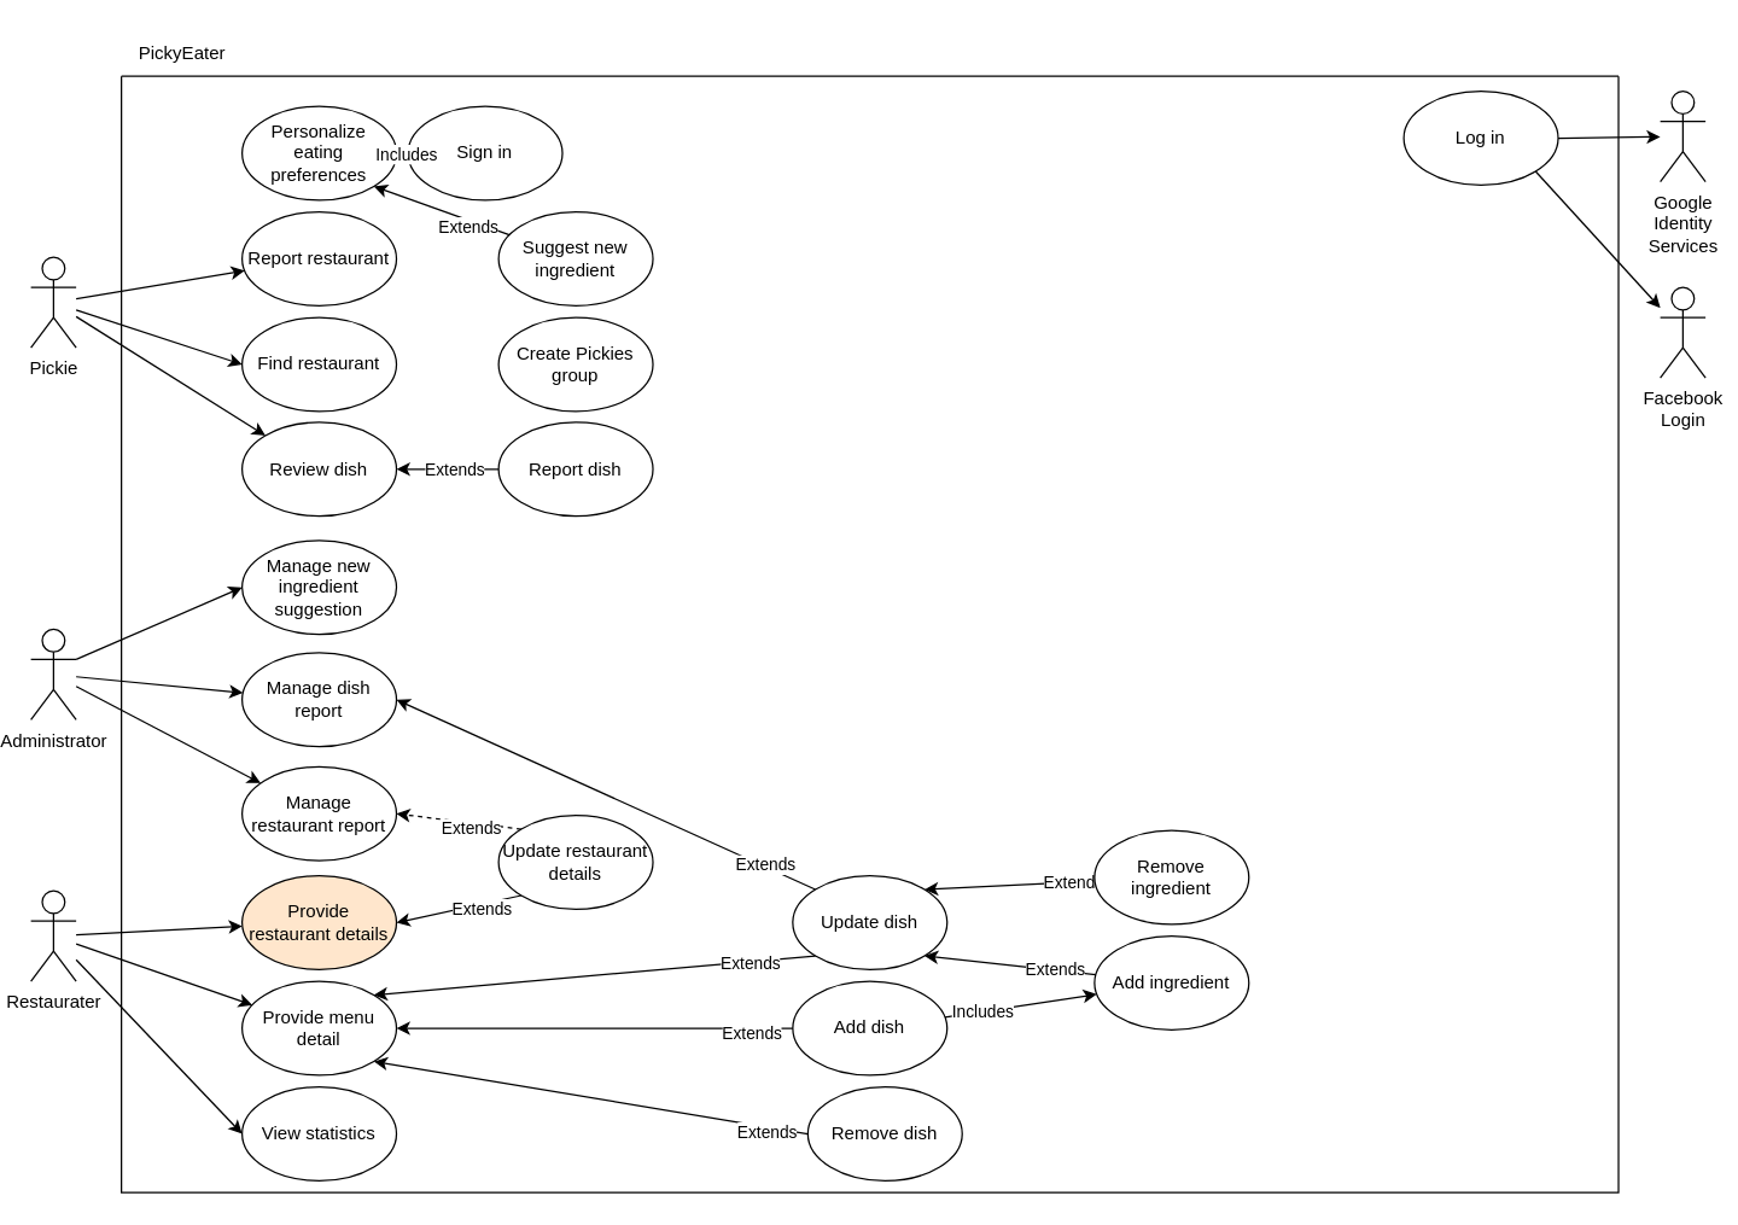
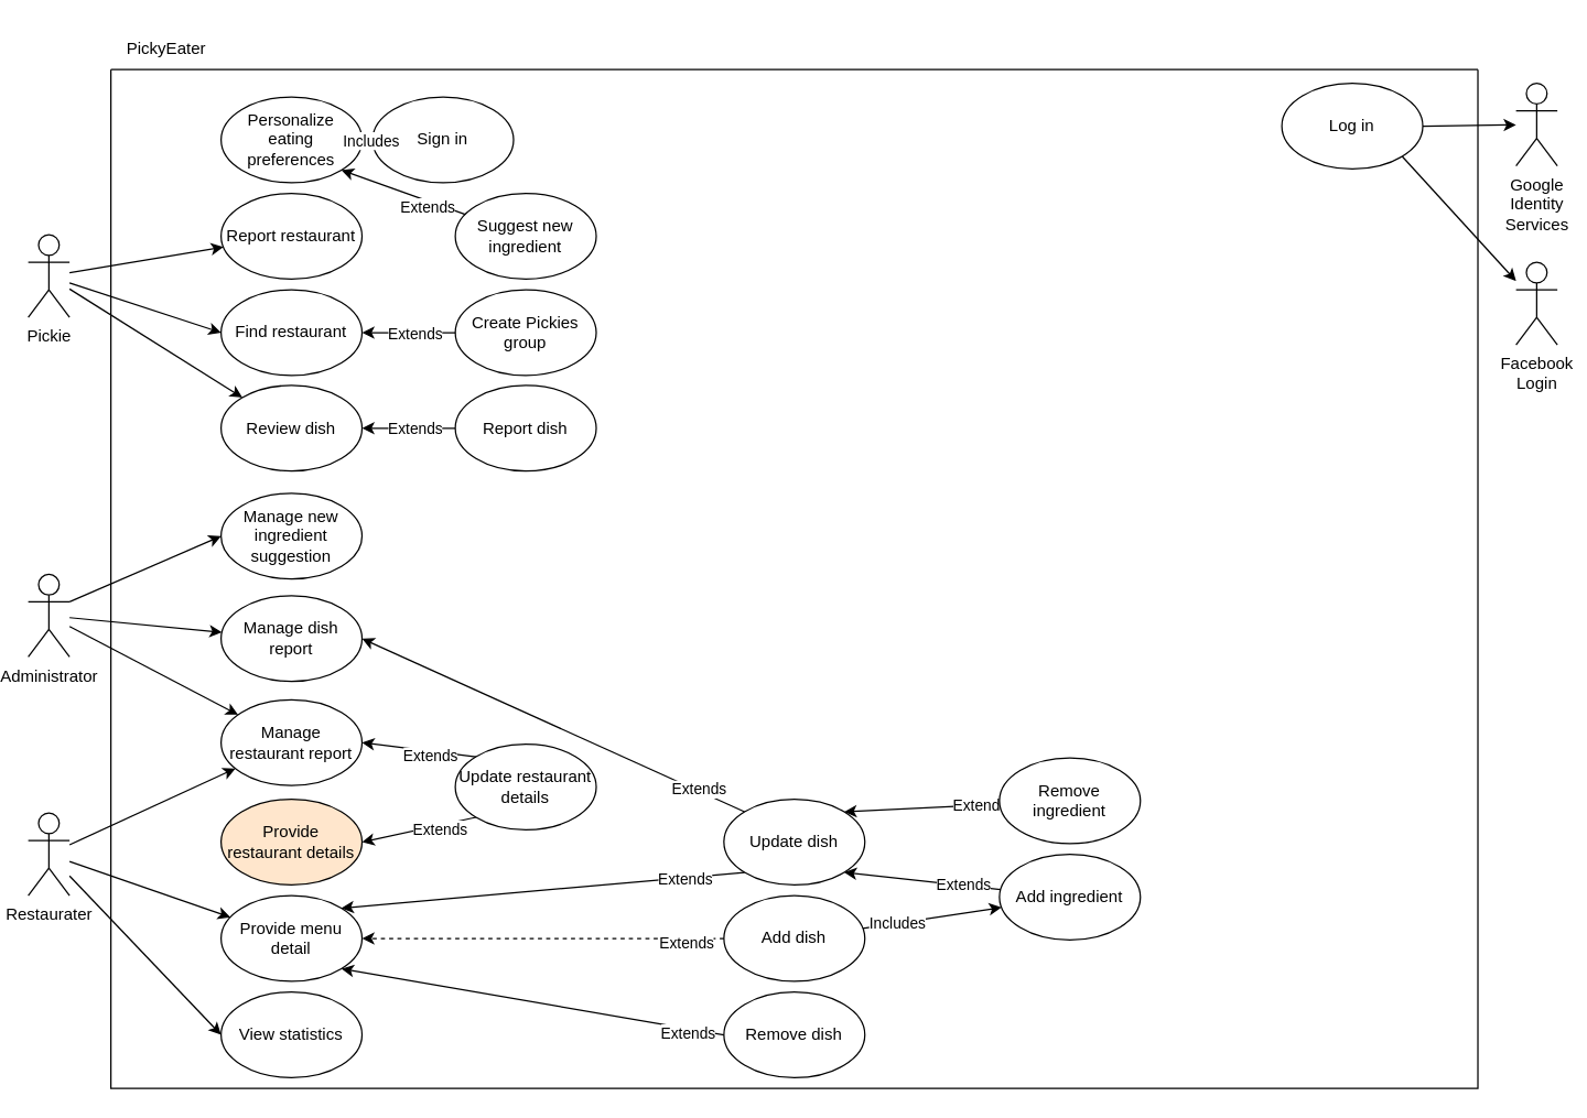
  <mxCell id="0" />
  <mxCell id="1" parent="0" />
  <mxCell id="2" value="" style="rounded=0;orthogonalLoop=1;jettySize=auto;html=1;" parent="1" source="5" target="30" edge="1"><mxGeometry relative="1" as="geometry" /></mxCell>
  <mxCell id="3" style="rounded=0;orthogonalLoop=1;jettySize=auto;html=1;entryX=0;entryY=0.5;entryDx=0;entryDy=0;" parent="1" source="5" target="49" edge="1"><mxGeometry relative="1" as="geometry" /></mxCell>
  <mxCell id="4" value="" style="rounded=0;orthogonalLoop=1;jettySize=auto;html=1;" parent="1" source="5" target="12" edge="1"><mxGeometry relative="1" as="geometry" /></mxCell>
  <mxCell id="5" value="Pickie" style="shape=umlActor;verticalLabelPosition=bottom;verticalAlign=top;html=1;" parent="1" vertex="1"><mxGeometry x="20" y="170" width="30" height="60" as="geometry" /></mxCell>
  <mxCell id="6" value="" style="rounded=0;orthogonalLoop=1;jettySize=auto;html=1;" parent="1" source="9" target="38" edge="1"><mxGeometry relative="1" as="geometry"><mxPoint x="40" y="685" as="sourcePoint" /></mxGeometry></mxCell>
  <mxCell id="7" value="" style="rounded=0;orthogonalLoop=1;jettySize=auto;html=1;entryX=0;entryY=0.5;entryDx=0;entryDy=0;" parent="1" source="9" target="48" edge="1"><mxGeometry relative="1" as="geometry"><mxPoint x="40" y="690" as="sourcePoint" /></mxGeometry></mxCell>
- <mxCell id="8" value="" style="rounded=0;orthogonalLoop=1;jettySize=auto;html=1;" parent="1" source="9" target="45" edge="1"><mxGeometry relative="1" as="geometry" /></mxCell>
+ <mxCell id="8" value="" style="rounded=0;orthogonalLoop=1;jettySize=auto;html=1;" parent="1" source="9" target="17" edge="1"><mxGeometry relative="1" as="geometry" /></mxCell>
  <mxCell id="9" value="Restaurater" style="shape=umlActor;verticalLabelPosition=bottom;verticalAlign=top;html=1;" parent="1" vertex="1"><mxGeometry x="20" y="590" width="30" height="60" as="geometry" /></mxCell>
  <mxCell id="10" value="Google&lt;br&gt;Identity &lt;br&gt;Services" style="shape=umlActor;verticalLabelPosition=bottom;verticalAlign=top;html=1;" parent="1" vertex="1"><mxGeometry x="1100" y="60" width="30" height="60" as="geometry" /></mxCell>
  <mxCell id="11" value="" style="swimlane;startSize=0;" parent="1" vertex="1"><mxGeometry x="80" y="50" width="992.308" height="740" as="geometry"><mxRectangle x="100" y="40" width="50" height="40" as="alternateBounds" /></mxGeometry></mxCell>
  <mxCell id="12" value="Review dish" style="ellipse;whiteSpace=wrap;html=1;movable=1;resizable=1;rotatable=1;deletable=1;editable=1;locked=0;connectable=1;" parent="11" vertex="1"><mxGeometry x="79.996" y="229.45" width="102.308" height="62.222" as="geometry" /></mxCell>
  <mxCell id="13" style="rounded=0;orthogonalLoop=1;jettySize=auto;html=1;entryX=1;entryY=0.5;entryDx=0;entryDy=0;" parent="11" source="15" target="12" edge="1"><mxGeometry relative="1" as="geometry" /></mxCell>
  <mxCell id="14" value="Extends" style="edgeLabel;html=1;align=center;verticalAlign=middle;resizable=0;points=[];" vertex="1" connectable="0" parent="13"><mxGeometry x="-0.35" y="-1" relative="1" as="geometry"><mxPoint x="-8" y="1" as="offset" /></mxGeometry></mxCell>
  <mxCell id="15" value="Report dish" style="ellipse;whiteSpace=wrap;html=1;movable=1;resizable=1;rotatable=1;deletable=1;editable=1;locked=0;connectable=1;" parent="11" vertex="1"><mxGeometry x="250.002" y="229.45" width="102.308" height="62.222" as="geometry" /></mxCell>
  <mxCell id="16" value="Create Pickies group" style="ellipse;whiteSpace=wrap;html=1;movable=1;resizable=1;rotatable=1;deletable=1;editable=1;locked=0;connectable=1;" parent="11" vertex="1"><mxGeometry x="250.005" y="160.003" width="102.308" height="62.222" as="geometry" /></mxCell>
  <mxCell id="17" value="Manage restaurant report" style="ellipse;whiteSpace=wrap;html=1;movable=1;resizable=1;rotatable=1;deletable=1;editable=1;locked=0;connectable=1;" parent="11" vertex="1"><mxGeometry x="80" y="457.788" width="102.308" height="62.222" as="geometry" /></mxCell>
- <mxCell id="18" value="Remove dish" style="ellipse;whiteSpace=wrap;html=1;movable=1;resizable=1;rotatable=1;deletable=1;editable=1;locked=0;connectable=1;" parent="11" vertex="1"><mxGeometry x="454.985" y="670.003" width="102.308" height="62.222" as="geometry" /></mxCell>
+ <mxCell id="18" value="Remove dish" style="ellipse;whiteSpace=wrap;html=1;movable=1;resizable=1;rotatable=1;deletable=1;editable=1;locked=0;connectable=1;" parent="11" vertex="1"><mxGeometry x="444.985" y="670.003" width="102.308" height="62.222" as="geometry" /></mxCell>
  <mxCell id="19" value="" style="rounded=0;orthogonalLoop=1;jettySize=auto;html=1;" parent="11" source="21" target="28" edge="1"><mxGeometry relative="1" as="geometry" /></mxCell>
  <mxCell id="20" value="Includes" style="edgeLabel;html=1;align=center;verticalAlign=middle;resizable=0;points=[];" vertex="1" connectable="0" parent="19"><mxGeometry x="0.469" y="-1" relative="1" as="geometry"><mxPoint x="-50" y="6" as="offset" /></mxGeometry></mxCell>
  <mxCell id="21" value="Add dish" style="ellipse;whiteSpace=wrap;html=1;movable=1;resizable=1;rotatable=1;deletable=1;editable=1;locked=0;connectable=1;" parent="11" vertex="1"><mxGeometry x="444.985" y="600.003" width="102.308" height="62.222" as="geometry" /></mxCell>
  <mxCell id="22" value="Update dish" style="ellipse;whiteSpace=wrap;html=1;movable=1;resizable=1;rotatable=1;deletable=1;editable=1;locked=0;connectable=1;" parent="11" vertex="1"><mxGeometry x="444.988" y="530.006" width="102.308" height="62.222" as="geometry" /></mxCell>
  <mxCell id="23" value="" style="rounded=0;orthogonalLoop=1;jettySize=auto;html=1;entryX=1;entryY=0;entryDx=0;entryDy=0;" parent="11" source="25" target="22" edge="1"><mxGeometry relative="1" as="geometry" /></mxCell>
  <mxCell id="24" value="Extends" style="edgeLabel;html=1;align=center;verticalAlign=middle;resizable=0;points=[];" vertex="1" connectable="0" parent="23"><mxGeometry x="-0.731" relative="1" as="geometry"><mxPoint as="offset" /></mxGeometry></mxCell>
  <mxCell id="25" value="Remove ingredient" style="ellipse;whiteSpace=wrap;html=1;movable=1;resizable=1;rotatable=1;deletable=1;editable=1;locked=0;connectable=1;" parent="11" vertex="1"><mxGeometry x="645.007" y="500.002" width="102.308" height="62.222" as="geometry" /></mxCell>
  <mxCell id="26" value="" style="rounded=0;orthogonalLoop=1;jettySize=auto;html=1;entryX=1;entryY=1;entryDx=0;entryDy=0;" parent="11" source="28" target="22" edge="1"><mxGeometry relative="1" as="geometry" /></mxCell>
  <mxCell id="27" value="Extends" style="edgeLabel;html=1;align=center;verticalAlign=middle;resizable=0;points=[];" vertex="1" connectable="0" parent="26"><mxGeometry x="-0.509" y="-1" relative="1" as="geometry"><mxPoint as="offset" /></mxGeometry></mxCell>
  <mxCell id="28" value="Add ingredient" style="ellipse;whiteSpace=wrap;html=1;movable=1;resizable=1;rotatable=1;deletable=1;editable=1;locked=0;connectable=1;" parent="11" vertex="1"><mxGeometry x="645.005" y="570.003" width="102.308" height="62.222" as="geometry" /></mxCell>
  <mxCell id="29" value="Update restaurant details" style="ellipse;whiteSpace=wrap;html=1;movable=1;resizable=1;rotatable=1;deletable=1;editable=1;locked=0;connectable=1;" parent="11" vertex="1"><mxGeometry x="250.008" y="490.007" width="102.308" height="62.222" as="geometry" /></mxCell>
  <mxCell id="30" value="Report restaurant" style="ellipse;whiteSpace=wrap;html=1;movable=1;resizable=1;rotatable=1;deletable=1;editable=1;locked=0;connectable=1;" parent="11" vertex="1"><mxGeometry x="80" y="90" width="102.308" height="62.222" as="geometry" /></mxCell>
  <mxCell id="31" value="Manage dish report" style="ellipse;whiteSpace=wrap;html=1;movable=1;resizable=1;rotatable=1;deletable=1;editable=1;locked=0;connectable=1;" parent="11" vertex="1"><mxGeometry x="80" y="382.228" width="102.308" height="62.222" as="geometry" /></mxCell>
  <mxCell id="32" value="" style="rounded=0;orthogonalLoop=1;jettySize=auto;html=1;entryX=1;entryY=0.5;entryDx=0;entryDy=0;exitX=0;exitY=0;exitDx=0;exitDy=0;" parent="11" source="22" target="31" edge="1"><mxGeometry relative="1" as="geometry"><mxPoint x="416" y="357.11" as="sourcePoint" /><mxPoint x="190" y="405.11" as="targetPoint" /></mxGeometry></mxCell>
  <mxCell id="33" value="Extends" style="edgeLabel;html=1;align=center;verticalAlign=middle;resizable=0;points=[];" vertex="1" connectable="0" parent="32"><mxGeometry x="-0.759" y="-1" relative="1" as="geometry"><mxPoint as="offset" /></mxGeometry></mxCell>
- <mxCell id="34" value="" style="rounded=0;orthogonalLoop=1;jettySize=auto;html=1;exitX=0;exitY=0;exitDx=0;exitDy=0;entryX=1;entryY=0.5;entryDx=0;entryDy=0;dashed=1;" parent="11" source="29" target="17" edge="1"><mxGeometry relative="1" as="geometry"><mxPoint x="370" y="610.99" as="sourcePoint" /><mxPoint x="147" y="568.99" as="targetPoint" /></mxGeometry></mxCell>
+ <mxCell id="34" value="" style="rounded=0;orthogonalLoop=1;jettySize=auto;html=1;exitX=0;exitY=0;exitDx=0;exitDy=0;entryX=1;entryY=0.5;entryDx=0;entryDy=0;" parent="11" source="29" target="17" edge="1"><mxGeometry relative="1" as="geometry"><mxPoint x="370" y="610.99" as="sourcePoint" /><mxPoint x="147" y="568.99" as="targetPoint" /></mxGeometry></mxCell>
  <mxCell id="35" value="Extends" style="edgeLabel;html=1;align=center;verticalAlign=middle;resizable=0;points=[];" vertex="1" connectable="0" parent="34"><mxGeometry x="-0.211" y="3" relative="1" as="geometry"><mxPoint as="offset" /></mxGeometry></mxCell>
  <mxCell id="36" value="Suggest new ingredient" style="ellipse;whiteSpace=wrap;html=1;movable=1;resizable=1;rotatable=1;deletable=1;editable=1;locked=0;connectable=1;" parent="11" vertex="1"><mxGeometry x="250.002" y="90" width="102.308" height="62.222" as="geometry" /></mxCell>
  <mxCell id="37" value="Log in" style="ellipse;whiteSpace=wrap;html=1;movable=1;resizable=1;rotatable=1;deletable=1;editable=1;locked=0;connectable=1;" parent="11" vertex="1"><mxGeometry x="850" y="10.0" width="102.308" height="62.222" as="geometry" /></mxCell>
  <mxCell id="38" value="Provide menu detail" style="ellipse;whiteSpace=wrap;html=1;movable=1;resizable=1;rotatable=1;deletable=1;editable=1;locked=0;connectable=1;" parent="11" vertex="1"><mxGeometry x="80" y="600" width="102.308" height="62.222" as="geometry" /></mxCell>
  <mxCell id="39" value="" style="rounded=0;orthogonalLoop=1;jettySize=auto;html=1;exitX=0;exitY=0.5;exitDx=0;exitDy=0;entryX=1;entryY=1;entryDx=0;entryDy=0;" parent="11" source="18" target="38" edge="1"><mxGeometry relative="1" as="geometry"><mxPoint x="384" y="458" as="sourcePoint" /><mxPoint x="168" y="514" as="targetPoint" /></mxGeometry></mxCell>
  <mxCell id="40" value="Extends" style="edgeLabel;html=1;align=center;verticalAlign=middle;resizable=0;points=[];" vertex="1" connectable="0" parent="39"><mxGeometry x="-0.817" y="3" relative="1" as="geometry"><mxPoint as="offset" /></mxGeometry></mxCell>
  <mxCell id="41" value="" style="rounded=0;orthogonalLoop=1;jettySize=auto;html=1;entryX=1;entryY=0;entryDx=0;entryDy=0;exitX=0;exitY=1;exitDx=0;exitDy=0;" parent="11" source="22" target="38" edge="1"><mxGeometry relative="1" as="geometry" /></mxCell>
  <mxCell id="42" value="Extends" style="edgeLabel;html=1;align=center;verticalAlign=middle;resizable=0;points=[];" vertex="1" connectable="0" parent="41"><mxGeometry x="-0.7" relative="1" as="geometry"><mxPoint as="offset" /></mxGeometry></mxCell>
- <mxCell id="43" value="" style="rounded=0;orthogonalLoop=1;jettySize=auto;html=1;exitX=0;exitY=0.5;exitDx=0;exitDy=0;entryX=1;entryY=0.5;entryDx=0;entryDy=0;" parent="11" source="21" target="38" edge="1"><mxGeometry relative="1" as="geometry"><mxPoint x="336" y="505.77" as="sourcePoint" /><mxPoint x="120" y="561.77" as="targetPoint" /></mxGeometry></mxCell>
+ <mxCell id="43" value="" style="rounded=0;orthogonalLoop=1;jettySize=auto;html=1;exitX=0;exitY=0.5;exitDx=0;exitDy=0;entryX=1;entryY=0.5;entryDx=0;entryDy=0;dashed=1;" parent="11" source="21" target="38" edge="1"><mxGeometry relative="1" as="geometry"><mxPoint x="336" y="505.77" as="sourcePoint" /><mxPoint x="120" y="561.77" as="targetPoint" /></mxGeometry></mxCell>
  <mxCell id="44" value="Extends" style="edgeLabel;html=1;align=center;verticalAlign=middle;resizable=0;points=[];" vertex="1" connectable="0" parent="43"><mxGeometry x="-0.794" y="3" relative="1" as="geometry"><mxPoint as="offset" /></mxGeometry></mxCell>
  <mxCell id="45" value="Provide&lt;br&gt;restaurant details" style="ellipse;whiteSpace=wrap;html=1;movable=1;resizable=1;rotatable=1;deletable=1;editable=1;locked=0;connectable=1;fillColor=#ffe6cc;" parent="11" vertex="1"><mxGeometry x="80" y="530.002" width="102.308" height="62.222" as="geometry" /></mxCell>
  <mxCell id="46" value="" style="rounded=0;orthogonalLoop=1;jettySize=auto;html=1;exitX=0;exitY=1;exitDx=0;exitDy=0;entryX=1;entryY=0.5;entryDx=0;entryDy=0;" parent="11" source="29" target="45" edge="1"><mxGeometry relative="1" as="geometry"><mxPoint x="382.69" y="652.89" as="sourcePoint" /><mxPoint x="119.69" y="439.89" as="targetPoint" /></mxGeometry></mxCell>
  <mxCell id="47" value="Extends" style="edgeLabel;html=1;align=center;verticalAlign=middle;resizable=0;points=[];" vertex="1" connectable="0" parent="46"><mxGeometry x="-0.337" y="2" relative="1" as="geometry"><mxPoint as="offset" /></mxGeometry></mxCell>
  <mxCell id="48" value="View statistics" style="ellipse;whiteSpace=wrap;html=1;movable=1;resizable=1;rotatable=1;deletable=1;editable=1;locked=0;connectable=1;" parent="11" vertex="1"><mxGeometry x="80" y="670.002" width="102.308" height="62.222" as="geometry" /></mxCell>
  <mxCell id="49" value="Find restaurant" style="ellipse;whiteSpace=wrap;html=1;movable=1;resizable=1;rotatable=1;deletable=1;editable=1;locked=0;connectable=1;" parent="11" vertex="1"><mxGeometry x="80" y="160.002" width="102.308" height="62.222" as="geometry" /></mxCell>
+ <mxCell id="50" value="" style="rounded=0;orthogonalLoop=1;jettySize=auto;html=1;entryX=1;entryY=0.5;entryDx=0;entryDy=0;exitX=0;exitY=0.5;exitDx=0;exitDy=0;" parent="11" source="16" target="49" edge="1"><mxGeometry relative="1" as="geometry"><mxPoint x="329.54" y="59.89" as="sourcePoint" /><mxPoint x="409.54" y="59.89" as="targetPoint" /></mxGeometry></mxCell>
+ <mxCell id="51" value="Extends" style="edgeLabel;html=1;align=center;verticalAlign=middle;resizable=0;points=[];" vertex="1" connectable="0" parent="50"><mxGeometry x="-0.439" y="-2" relative="1" as="geometry"><mxPoint x="-11" y="2" as="offset" /></mxGeometry></mxCell>
  <mxCell id="52" value="Personalize&lt;br&gt;eating&lt;br&gt;preferences" style="ellipse;whiteSpace=wrap;html=1;movable=1;resizable=1;rotatable=1;deletable=1;editable=1;locked=0;connectable=1;" parent="11" vertex="1"><mxGeometry x="80.004" y="20" width="102.308" height="62.222" as="geometry" /></mxCell>
  <mxCell id="53" value="" style="rounded=0;orthogonalLoop=1;jettySize=auto;html=1;entryX=1;entryY=1;entryDx=0;entryDy=0;" parent="11" source="36" target="52" edge="1"><mxGeometry relative="1" as="geometry" /></mxCell>
  <mxCell id="54" value="Extends" style="edgeLabel;html=1;align=center;verticalAlign=middle;resizable=0;points=[];" vertex="1" connectable="0" parent="53"><mxGeometry x="-0.499" y="2" relative="1" as="geometry"><mxPoint x="-4" as="offset" /></mxGeometry></mxCell>
  <mxCell id="55" value="Manage new ingredient suggestion" style="ellipse;whiteSpace=wrap;html=1;movable=1;resizable=1;rotatable=1;deletable=1;editable=1;locked=0;connectable=1;" vertex="1" parent="11"><mxGeometry x="80" y="307.788" width="102.308" height="62.222" as="geometry" /></mxCell>
  <mxCell id="56" value="Sign in" style="ellipse;whiteSpace=wrap;html=1;movable=1;resizable=1;rotatable=1;deletable=1;editable=1;locked=0;connectable=1;" vertex="1" parent="11"><mxGeometry x="190" y="20" width="102.308" height="62.222" as="geometry" /></mxCell>
  <mxCell id="57" value="" style="endArrow=classic;html=1;rounded=0;exitX=0;exitY=0.5;exitDx=0;exitDy=0;entryX=1;entryY=0.5;entryDx=0;entryDy=0;" edge="1" parent="11" source="56" target="52"><mxGeometry width="50" height="50" relative="1" as="geometry"><mxPoint x="460" y="230" as="sourcePoint" /><mxPoint x="510" y="180" as="targetPoint" /></mxGeometry></mxCell>
  <mxCell id="58" value="Includes" style="edgeLabel;html=1;align=center;verticalAlign=middle;resizable=0;points=[];" vertex="1" connectable="0" parent="57"><mxGeometry x="-0.025" relative="1" as="geometry"><mxPoint x="3" as="offset" /></mxGeometry></mxCell>
  <mxCell id="59" value="Administrator" style="shape=umlActor;verticalLabelPosition=bottom;verticalAlign=top;html=1;" parent="1" vertex="1"><mxGeometry x="20" y="416.66" width="30" height="60" as="geometry" /></mxCell>
  <mxCell id="60" value="" style="rounded=0;orthogonalLoop=1;jettySize=auto;html=1;" parent="1" source="59" target="31" edge="1"><mxGeometry relative="1" as="geometry" /></mxCell>
  <mxCell id="61" value="" style="rounded=0;orthogonalLoop=1;jettySize=auto;html=1;" parent="1" source="59" target="17" edge="1"><mxGeometry relative="1" as="geometry" /></mxCell>
  <mxCell id="62" value="PickyEater" style="text;html=1;align=center;verticalAlign=middle;resizable=0;points=[];autosize=1;strokeColor=none;fillColor=none;" parent="1" vertex="1"><mxGeometry x="80" y="20" width="80" height="30" as="geometry" /></mxCell>
  <mxCell id="63" value="Facebook &lt;br&gt;Login" style="shape=umlActor;verticalLabelPosition=bottom;verticalAlign=top;html=1;" vertex="1" parent="1"><mxGeometry x="1100" y="190" width="30" height="60" as="geometry" /></mxCell>
  <mxCell id="64" value="" style="endArrow=classic;html=1;rounded=0;exitX=1;exitY=0.5;exitDx=0;exitDy=0;" edge="1" parent="1" source="37" target="10"><mxGeometry width="50" height="50" relative="1" as="geometry"><mxPoint x="1032.31" y="271.12" as="sourcePoint" /><mxPoint x="1082.31" y="221.12" as="targetPoint" /></mxGeometry></mxCell>
  <mxCell id="65" value="" style="endArrow=classic;html=1;rounded=0;exitX=1;exitY=1;exitDx=0;exitDy=0;" edge="1" parent="1" source="37" target="63"><mxGeometry width="50" height="50" relative="1" as="geometry"><mxPoint x="1032.31" y="295" as="sourcePoint" /><mxPoint x="1082.31" y="245" as="targetPoint" /></mxGeometry></mxCell>
  <mxCell id="66" value="" style="rounded=0;orthogonalLoop=1;jettySize=auto;html=1;exitX=1;exitY=0.333;exitDx=0;exitDy=0;exitPerimeter=0;entryX=0;entryY=0.5;entryDx=0;entryDy=0;" edge="1" parent="1" source="59" target="55"><mxGeometry relative="1" as="geometry"><mxPoint x="49.55" y="432.32" as="sourcePoint" /><mxPoint x="159.55" y="423.32" as="targetPoint" /></mxGeometry></mxCell>
